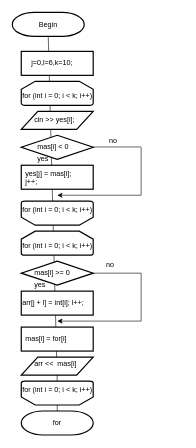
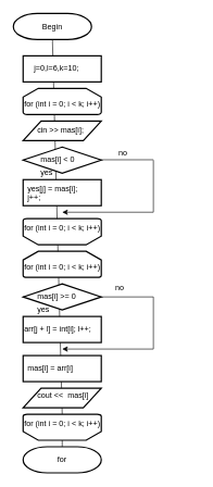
  <mxCell id="0" />
  <mxCell id="1" parent="0" />
  <mxCell id="2" value="" style="endArrow=none;html=1;exitX=0.5;exitY=1;exitDx=0;exitDy=0;exitPerimeter=0;entryX=0.5;entryY=1;entryDx=0;entryDy=0;entryPerimeter=0;" edge="1" parent="1" source="3" target="9"><mxGeometry width="50" height="50" relative="1" as="geometry"><mxPoint x="45" y="575" as="sourcePoint" /><mxPoint x="95" y="525" as="targetPoint" /></mxGeometry></mxCell>
  <mxCell id="3" value="Begin" style="strokeWidth=2;html=1;shape=mxgraph.flowchart.terminator;whiteSpace=wrap;" vertex="1" parent="1"><mxGeometry x="20" y="20" width="120" height="40" as="geometry" /></mxCell>
  <mxCell id="4" value="" style="strokeWidth=2;html=1;shape=mxgraph.flowchart.loop_limit;whiteSpace=wrap;" vertex="1" parent="1"><mxGeometry x="35" y="135" width="120" height="40" as="geometry" /></mxCell>
  <mxCell id="5" value="" style="strokeWidth=2;html=1;shape=mxgraph.flowchart.loop_limit;whiteSpace=wrap;rotation=180;" vertex="1" parent="1"><mxGeometry x="35" y="335" width="120" height="40" as="geometry" /></mxCell>
  <mxCell id="6" value="" style="shape=parallelogram;html=1;strokeWidth=2;perimeter=parallelogramPerimeter;whiteSpace=wrap;rounded=1;arcSize=0;size=0.23;" vertex="1" parent="1"><mxGeometry x="35" y="185" width="120" height="30" as="geometry" /></mxCell>
  <mxCell id="7" value="" style="strokeWidth=2;html=1;shape=mxgraph.flowchart.decision;whiteSpace=wrap;" vertex="1" parent="1"><mxGeometry x="35" y="225" width="120" height="40" as="geometry" /></mxCell>
  <mxCell id="8" value="" style="rounded=1;whiteSpace=wrap;html=1;absoluteArcSize=1;arcSize=0;strokeWidth=2;" vertex="1" parent="1"><mxGeometry x="35" y="275" width="120" height="40" as="geometry" /></mxCell>
  <mxCell id="9" value="" style="strokeWidth=2;html=1;shape=mxgraph.flowchart.loop_limit;whiteSpace=wrap;rotation=180;" vertex="1" parent="1"><mxGeometry x="35" y="635" width="120" height="40" as="geometry" /></mxCell>
  <mxCell id="10" value="" style="strokeWidth=2;html=1;shape=mxgraph.flowchart.loop_limit;whiteSpace=wrap;" vertex="1" parent="1"><mxGeometry x="35" y="385" width="120" height="40" as="geometry" /></mxCell>
  <mxCell id="11" value="" style="strokeWidth=2;html=1;shape=mxgraph.flowchart.decision;whiteSpace=wrap;" vertex="1" parent="1"><mxGeometry x="35" y="435" width="120" height="40" as="geometry" /></mxCell>
  <mxCell id="12" value="" style="rounded=1;whiteSpace=wrap;html=1;absoluteArcSize=1;arcSize=0;strokeWidth=2;" vertex="1" parent="1"><mxGeometry x="35" y="485" width="120" height="40" as="geometry" /></mxCell>
  <mxCell id="13" value="" style="shape=parallelogram;html=1;strokeWidth=2;perimeter=parallelogramPerimeter;whiteSpace=wrap;rounded=1;arcSize=0;size=0.23;" vertex="1" parent="1"><mxGeometry x="35" y="595" width="120" height="30" as="geometry" /></mxCell>
  <mxCell id="14" value="" style="rounded=1;whiteSpace=wrap;html=1;absoluteArcSize=1;arcSize=0;strokeWidth=2;" vertex="1" parent="1"><mxGeometry x="35" y="545" width="120" height="40" as="geometry" /></mxCell>
  <mxCell id="15" value="" style="endArrow=none;html=1;exitX=1;exitY=0.5;exitDx=0;exitDy=0;exitPerimeter=0;" edge="1" parent="1" source="11"><mxGeometry width="50" height="50" relative="1" as="geometry"><mxPoint x="155" y="460" as="sourcePoint" /><mxPoint x="235" y="455" as="targetPoint" /></mxGeometry></mxCell>
  <mxCell id="16" value="" style="endArrow=none;html=1;" edge="1" parent="1"><mxGeometry width="50" height="50" relative="1" as="geometry"><mxPoint x="235" y="455" as="sourcePoint" /><mxPoint x="235" y="535" as="targetPoint" /></mxGeometry></mxCell>
  <mxCell id="17" value="" style="endArrow=classic;html=1;" edge="1" parent="1"><mxGeometry width="50" height="50" relative="1" as="geometry"><mxPoint x="235" y="535" as="sourcePoint" /><mxPoint x="95" y="535" as="targetPoint" /></mxGeometry></mxCell>
  <mxCell id="18" value="" style="endArrow=none;html=1;exitX=1;exitY=0.5;exitDx=0;exitDy=0;exitPerimeter=0;" edge="1" parent="1"><mxGeometry width="50" height="50" relative="1" as="geometry"><mxPoint x="155" y="244.5" as="sourcePoint" /><mxPoint x="235" y="244.5" as="targetPoint" /></mxGeometry></mxCell>
  <mxCell id="19" value="" style="endArrow=none;html=1;" edge="1" parent="1"><mxGeometry width="50" height="50" relative="1" as="geometry"><mxPoint x="235" y="245" as="sourcePoint" /><mxPoint x="235" y="325" as="targetPoint" /></mxGeometry></mxCell>
  <mxCell id="20" value="" style="endArrow=classic;html=1;" edge="1" parent="1"><mxGeometry width="50" height="50" relative="1" as="geometry"><mxPoint x="235" y="325" as="sourcePoint" /><mxPoint x="95" y="325" as="targetPoint" /></mxGeometry></mxCell>
  <mxCell id="21" value="for" style="strokeWidth=2;html=1;shape=mxgraph.flowchart.terminator;whiteSpace=wrap;" vertex="1" parent="1"><mxGeometry x="35" y="685" width="120" height="40" as="geometry" /></mxCell>
  <mxCell id="22" value="" style="endArrow=none;html=1;entryX=0.5;entryY=0;entryDx=0;entryDy=0;entryPerimeter=0;" edge="1" parent="1" target="9"><mxGeometry width="50" height="50" relative="1" as="geometry"><mxPoint x="95" y="685" as="sourcePoint" /><mxPoint x="125" y="735" as="targetPoint" /></mxGeometry></mxCell>
  <mxCell id="23" value="" style="rounded=1;whiteSpace=wrap;html=1;absoluteArcSize=1;arcSize=0;strokeWidth=2;" vertex="1" parent="1"><mxGeometry x="35" y="85" width="120" height="40" as="geometry" /></mxCell>
  <mxCell id="24" value="j=0,l=6,k=10;" style="text;html=1;" vertex="1" parent="1"><mxGeometry x="50" y="90" width="90" height="30" as="geometry" /></mxCell>
  <mxCell id="25" value="for (int i = 0; i &lt; k; i++)" style="text;html=1;" vertex="1" parent="1"><mxGeometry x="35" y="145" width="140" height="30" as="geometry" /></mxCell>
- <mxCell id="26" value="cin &amp;gt;&amp;gt; yes[i];" style="text;html=1;" vertex="1" parent="1"><mxGeometry x="55" y="185" width="190" height="30" as="geometry" /></mxCell>
+ <mxCell id="26" value="cin &amp;gt;&amp;gt; mas[i];" style="text;html=1;" vertex="1" parent="1"><mxGeometry x="55" y="185" width="190" height="30" as="geometry" /></mxCell>
  <mxCell id="27" value="mas[i] &lt; 0" style="text;html=1;" vertex="1" parent="1"><mxGeometry x="60" y="230" width="80" height="30" as="geometry" /></mxCell>
  <mxCell id="28" value="yes[j] = mas[i];&lt;br&gt;j++;" style="text;html=1;" vertex="1" parent="1"><mxGeometry x="40" y="275" width="100" height="30" as="geometry" /></mxCell>
  <mxCell id="29" value="for (int i = 0; i &lt; k; i++)" style="text;html=1;" vertex="1" parent="1"><mxGeometry x="35" y="335" width="140" height="30" as="geometry" /></mxCell>
  <mxCell id="30" value="for (int i = 0; i &lt; k; i++)" style="text;html=1;" vertex="1" parent="1"><mxGeometry x="35" y="395" width="140" height="30" as="geometry" /></mxCell>
  <mxCell id="31" value="mas[i] &amp;gt;= 0" style="text;html=1;" vertex="1" parent="1"><mxGeometry x="55" y="440" width="90" height="30" as="geometry" /></mxCell>
  <mxCell id="32" value="arr[j + l] = int[i];&#09;&#09;&#09;l++;" style="text;html=1;" vertex="1" parent="1"><mxGeometry x="35" y="490" width="140" height="30" as="geometry" /></mxCell>
- <mxCell id="33" value="mas[i] = for[i]" style="text;html=1;" vertex="1" parent="1"><mxGeometry x="40" y="550" width="100" height="30" as="geometry" /></mxCell>
- <mxCell id="34" value="arr &amp;lt;&amp;lt;&amp;nbsp; mas[i]&amp;nbsp;" style="text;html=1;" vertex="1" parent="1"><mxGeometry x="55" y="592.5" width="250" height="30" as="geometry" /></mxCell>
+ <mxCell id="33" value="mas[i] = arr[i]" style="text;html=1;" vertex="1" parent="1"><mxGeometry x="40" y="550" width="100" height="30" as="geometry" /></mxCell>
+ <mxCell id="34" value="cout &amp;lt;&amp;lt;&amp;nbsp; mas[i]&amp;nbsp;" style="text;html=1;" vertex="1" parent="1"><mxGeometry x="55" y="592.5" width="250" height="30" as="geometry" /></mxCell>
  <mxCell id="35" value="for (int i = 0; i &lt; k; i++)" style="text;html=1;" vertex="1" parent="1"><mxGeometry x="35" y="635" width="140" height="30" as="geometry" /></mxCell>
  <mxCell id="36" value="no" style="text;html=1;resizable=0;points=[];autosize=1;align=left;verticalAlign=top;spacingTop=-4;" vertex="1" parent="1"><mxGeometry x="180" y="225" width="30" height="20" as="geometry" /></mxCell>
  <mxCell id="37" value="no" style="text;html=1;resizable=0;points=[];autosize=1;align=left;verticalAlign=top;spacingTop=-4;" vertex="1" parent="1"><mxGeometry x="175" y="432" width="30" height="20" as="geometry" /></mxCell>
  <mxCell id="38" value="yes" style="text;html=1;resizable=0;points=[];autosize=1;align=left;verticalAlign=top;spacingTop=-4;" vertex="1" parent="1"><mxGeometry x="55" y="465" width="30" height="20" as="geometry" /></mxCell>
  <mxCell id="39" value="yes" style="text;html=1;resizable=0;points=[];autosize=1;align=left;verticalAlign=top;spacingTop=-4;" vertex="1" parent="1"><mxGeometry x="60" y="255" width="30" height="20" as="geometry" /></mxCell>
